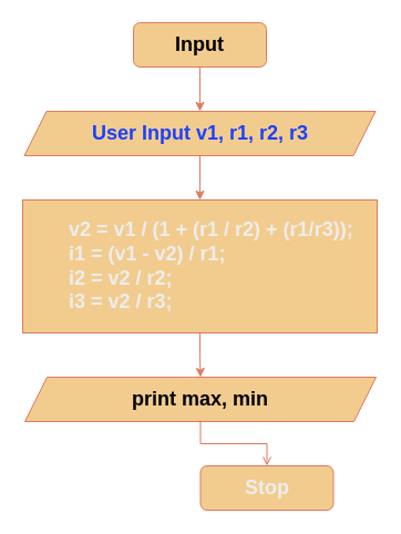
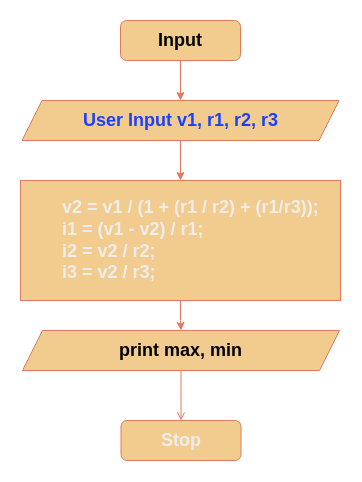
  <mxCell id="0" />
  <mxCell id="1" parent="0" />
  <mxCell id="2" value="" style="edgeStyle=orthogonalEdgeStyle;rounded=0;orthogonalLoop=1;jettySize=auto;html=1;strokeColor=#E07A5F;fontColor=default;fillColor=#F2CC8F;labelBackgroundColor=none;" edge="1" parent="1" source="3" target="5"><mxGeometry relative="1" as="geometry" /></mxCell>
  <mxCell id="3" value="&lt;b style=&quot;color: rgb(0, 0, 0); font-size: 18px;&quot;&gt;Input&lt;/b&gt;" style="rounded=1;whiteSpace=wrap;html=1;labelBackgroundColor=none;fillColor=#F2CC8F;strokeColor=#E07A5F;fontColor=#393C56;" vertex="1" parent="1"><mxGeometry x="120" y="20" width="120" height="40" as="geometry" /></mxCell>
  <mxCell id="4" value="" style="edgeStyle=orthogonalEdgeStyle;rounded=0;orthogonalLoop=1;jettySize=auto;html=1;strokeColor=#E07A5F;fontColor=default;fillColor=#F2CC8F;labelBackgroundColor=none;" edge="1" parent="1" source="5" target="7"><mxGeometry relative="1" as="geometry" /></mxCell>
  <mxCell id="5" value="&lt;font style=&quot;color: light-dark(rgb(26, 64, 255), rgb(0, 0, 0)); font-size: 18px;&quot;&gt;&lt;b&gt;User Input v1, r1, r2, r3&lt;/b&gt;&lt;/font&gt;" style="shape=parallelogram;perimeter=parallelogramPerimeter;whiteSpace=wrap;html=1;fixedSize=1;labelBackgroundColor=none;fillColor=#F2CC8F;strokeColor=#E07A5F;fontColor=#393C56;" vertex="1" parent="1"><mxGeometry x="21.5" y="100" width="317" height="40" as="geometry" /></mxCell>
  <mxCell id="6" value="" style="edgeStyle=orthogonalEdgeStyle;rounded=0;orthogonalLoop=1;jettySize=auto;html=1;labelBackgroundColor=none;strokeColor=#E07A5F;fontColor=default;" edge="1" parent="1" source="7" target="9"><mxGeometry relative="1" as="geometry" /></mxCell>
  <mxCell id="7" value="&lt;blockquote style=&quot;margin: 0 0 0 40px; border: none; padding: 0px;&quot;&gt;&lt;div&gt;&lt;font color=&quot;#ededed&quot;&gt;&lt;span style=&quot;font-size: 18px;&quot;&gt;&lt;b&gt;v2 = v1 / (1 + (r1 / r2) + (r1/r3));&lt;/b&gt;&lt;/span&gt;&lt;/font&gt;&lt;/div&gt;&lt;div&gt;&lt;font color=&quot;#ededed&quot;&gt;&lt;span style=&quot;font-size: 18px;&quot;&gt;&lt;b&gt;i1 = (v1 - v2) / r1;&lt;/b&gt;&lt;/span&gt;&lt;/font&gt;&lt;/div&gt;&lt;div&gt;&lt;font color=&quot;#ededed&quot;&gt;&lt;span style=&quot;font-size: 18px;&quot;&gt;&lt;b&gt;i2 = v2 / r2;&lt;/b&gt;&lt;/span&gt;&lt;/font&gt;&lt;/div&gt;&lt;div style=&quot;&quot;&gt;&lt;font color=&quot;#ededed&quot;&gt;&lt;span style=&quot;font-size: 18px;&quot;&gt;&lt;b&gt;i3 = v2 / r3;&lt;/b&gt;&lt;/span&gt;&lt;/font&gt;&lt;/div&gt;&lt;/blockquote&gt;" style="rounded=0;whiteSpace=wrap;html=1;labelBackgroundColor=none;fillColor=#F2CC8F;strokeColor=#E07A5F;fontColor=#393C56;align=left;" vertex="1" parent="1"><mxGeometry x="20" y="180" width="320" height="120" as="geometry" /></mxCell>
  <mxCell id="8" value="" style="edgeStyle=orthogonalEdgeStyle;rounded=0;orthogonalLoop=1;jettySize=auto;html=1;labelBackgroundColor=none;strokeColor=#E07A5F;fontColor=default;endArrow=open;" edge="1" parent="1" source="9" target="10"><mxGeometry relative="1" as="geometry" /></mxCell>
- <mxCell id="9" value="&lt;b style=&quot;color: rgb(0, 0, 0); font-size: 18px;&quot;&gt;print max, min&lt;/b&gt;" style="shape=parallelogram;perimeter=parallelogramPerimeter;whiteSpace=wrap;html=1;fixedSize=1;labelBackgroundColor=none;fillColor=#F2CC8F;strokeColor=#E07A5F;fontColor=#393C56;" vertex="1" parent="1"><mxGeometry x="22" y="340" width="317" height="40" as="geometry" /></mxCell>
- <mxCell id="10" value="&lt;font color=&quot;#ededed&quot;&gt;&lt;span style=&quot;font-size: 18px;&quot;&gt;&lt;b&gt;Stop&lt;/b&gt;&lt;/span&gt;&lt;/font&gt;" style="rounded=1;whiteSpace=wrap;html=1;labelBackgroundColor=none;fillColor=#F2CC8F;strokeColor=#E07A5F;fontColor=#393C56;" vertex="1" parent="1"><mxGeometry x="180.5" y="420" width="120" height="40" as="geometry" /></mxCell>
+ <mxCell id="9" value="&lt;b style=&quot;color: rgb(0, 0, 0); font-size: 18px;&quot;&gt;print max, min&lt;/b&gt;" style="shape=parallelogram;perimeter=parallelogramPerimeter;whiteSpace=wrap;html=1;fixedSize=1;labelBackgroundColor=none;fillColor=#F2CC8F;strokeColor=#E07A5F;fontColor=#393C56;" vertex="1" parent="1"><mxGeometry x="22" y="330" width="317" height="40" as="geometry" /></mxCell>
+ <mxCell id="10" value="&lt;font color=&quot;#ededed&quot;&gt;&lt;span style=&quot;font-size: 18px;&quot;&gt;&lt;b&gt;Stop&lt;/b&gt;&lt;/span&gt;&lt;/font&gt;" style="rounded=1;whiteSpace=wrap;html=1;labelBackgroundColor=none;fillColor=#F2CC8F;strokeColor=#E07A5F;fontColor=#393C56;" vertex="1" parent="1"><mxGeometry x="120.5" y="420" width="120" height="40" as="geometry" /></mxCell>
